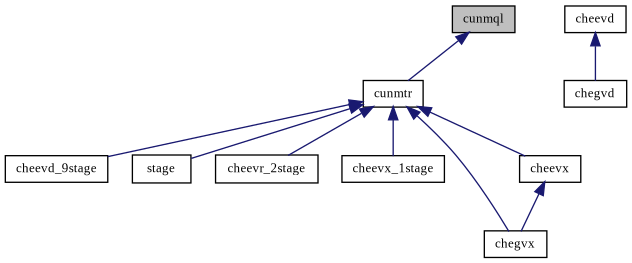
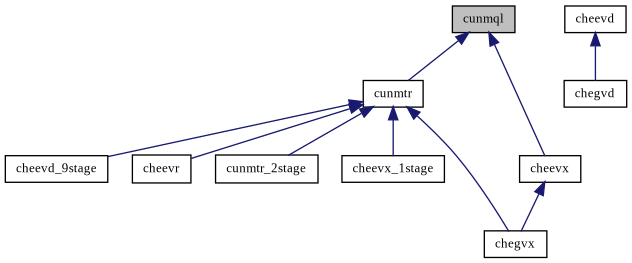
  digraph {
    fontname="Liberation Serif"
    rankdir=TB
    node [color=black fillcolor=white fontname="Liberation Serif" fontsize=10 shape=record style=filled]
    edge [color=midnightblue dir=back fontname="Liberation Serif" fontsize=10 labelfontname=Helvetica labelfontsize=10 style=solid]
    n1 [fillcolor=grey75 fontcolor=black height=0.2 label=cunmql width=0.4]
    n2 [height=0.2 label=cunmtr width=0.4]
    n3 [height=0.2 label=cheevd_9stage width=0.4]
-   n4 [height=0.2 label=stage width=0.4]
-   n5 [height=0.2 label=cheevr_2stage width=0.4]
+   n4 [height=0.2 label=cheevr width=0.4]
+   n5 [height=0.2 label=cunmtr_2stage width=0.4]
    n6 [height=0.2 label=cheevx width=0.4]
    n7 [height=0.2 label=cheevx_1stage width=0.4]
    n8 [height=0.2 label=chegvx width=0.4]
    n9 [height=0.2 label=cheevd width=0.4]
    n10 [height=0.2 label=chegvd width=0.4]
    n1 -> n2
    n2 -> n3
    n2 -> n4
    n2 -> n5
-   n2 -> n6
+   n1 -> n6
    n2 -> n7
    n2 -> n8
    n6 -> n8
    n9 -> n10
  }
